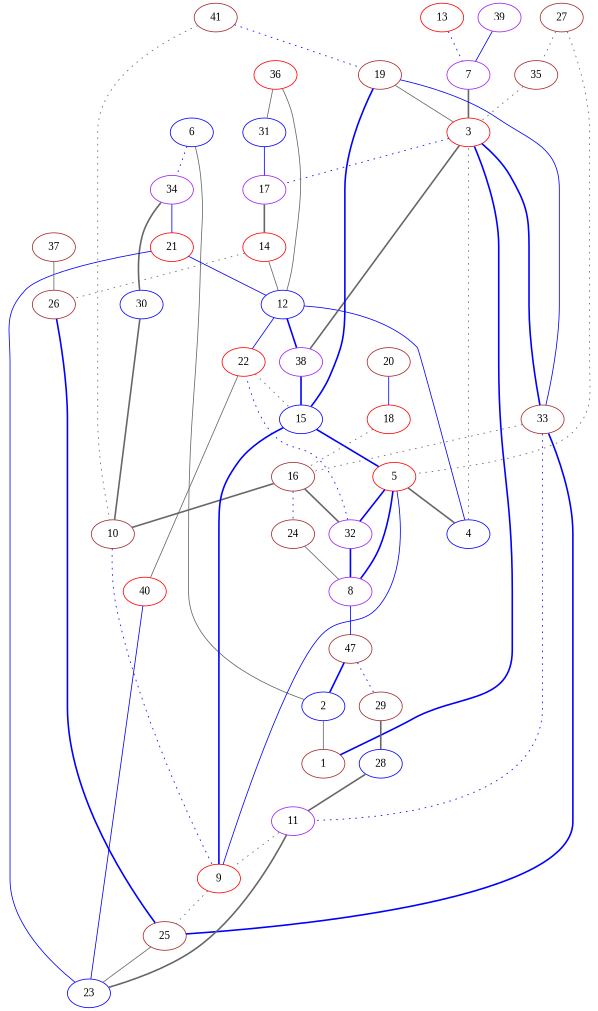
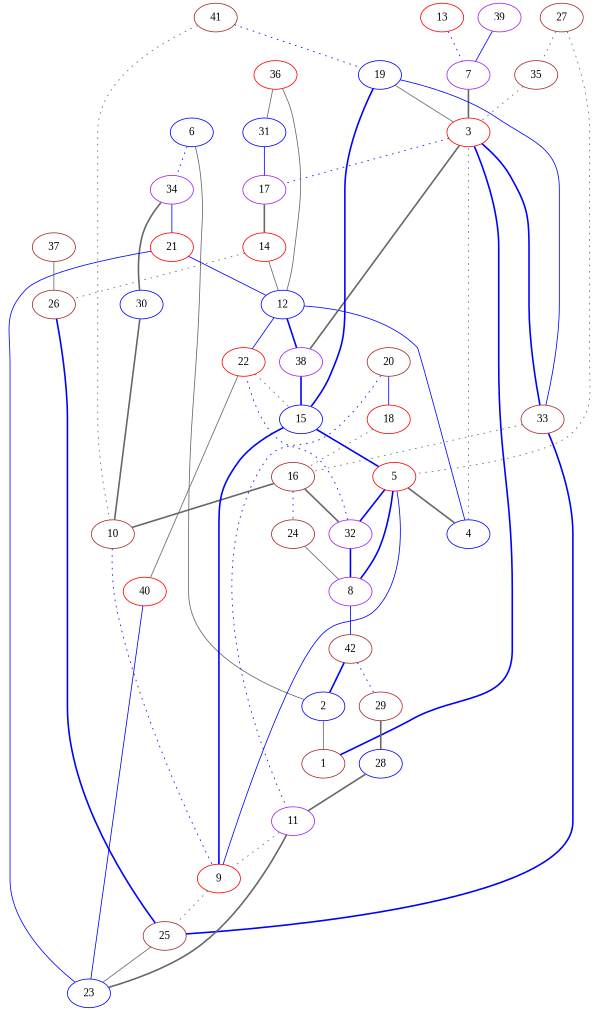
  graph {
    fontname="Liberation Serif"
    node [color=brown fontname="Liberation Serif"]
    edge [color=blue fontname="Liberation Serif" style=bold]
    2 [color=blue]
    1
    3 [color=red]
    17 [color=purple]
    33
    14 [color=red]
    25
    11 [color=purple]
    16
    4 [color=blue]
    5 [color=red]
    32 [color=purple]
    8 [color=purple]
    22 [color=red]
    6 [color=blue]
    34 [color=purple]
    21 [color=red]
    30 [color=blue]
    7 [color=purple]
-   42 [label=47]
+   42
    29
    9 [color=red]
    15 [color=blue]
    23 [color=blue]
    10
    12 [color=blue]
    38 [color=purple]
    40 [color=red]
    13 [color=red]
    26
    24
    18 [color=red]
-   19
+   19 [color=blue]
    20
    27
    35
    28 [color=blue]
    31 [color=blue]
    36 [color=red]
    37
    39 [color=purple]
    41
    2 -- 1 [color=gray40 style=solid]
    3 -- 1
    3 -- 17 [style=dotted]
    3 -- 33
    17 -- 14 [color=gray40]
    33 -- 25
-   33 -- 11 [style=dotted]
+   20 -- 11 [style=dotted]
    33 -- 16 [color=gray40 style=dotted]
    14 -- 12 [color=gray40 style=solid]
    14 -- 26 [color=gray40 style=dotted]
    25 -- 23 [color=gray40 style=solid]
    11 -- 9 [color=gray40 style=dotted]
    16 -- 32 [color=gray40]
    16 -- 10 [color=gray40]
    16 -- 24 [style=dotted]
    4 -- 3 [color=gray40 style=dotted]
    5 -- 4 [color=gray40]
    5 -- 32
    32 -- 8
    32 -- 22 [style=dotted]
    8 -- 5
    8 -- 42 [style=solid]
    22 -- 15 [color=gray40 style=dotted]
    22 -- 40 [color=gray40 style=solid]
    6 -- 2 [color=gray40 style=solid]
    6 -- 34 [style=dotted]
    34 -- 21 [style=solid]
    34 -- 30 [color=gray40]
    21 -- 23 [style=solid]
    21 -- 12 [style=solid]
    30 -- 10 [color=gray40]
    7 -- 3 [color=gray40]
    42 -- 2
    42 -- 29 [style=dotted]
    29 -- 28 [color=gray40]
    9 -- 25 [color=gray40 style=dotted]
    9 -- 5 [style=solid]
    9 -- 15
    15 -- 5
    23 -- 11 [color=gray40]
    10 -- 9 [style=dotted]
    12 -- 4 [style=solid]
    12 -- 22 [style=solid]
    12 -- 38
    38 -- 3 [color=gray40]
    38 -- 15
    40 -- 23 [style=solid]
    13 -- 7 [style=dotted]
    26 -- 25
    24 -- 8 [color=gray40 style=solid]
    18 -- 16 [color=gray40 style=dotted]
    19 -- 3 [color=gray40 style=solid]
    19 -- 33 [style=solid]
    19 -- 15
    20 -- 18 [style=solid]
    27 -- 5 [color=gray40 style=dotted]
    27 -- 35 [color=gray40 style=dotted]
    35 -- 3 [color=gray40 style=dotted]
    28 -- 11 [color=gray40]
    31 -- 17 [style=solid]
    36 -- 12 [color=gray40 style=solid]
    36 -- 31 [color=gray40 style=solid]
    37 -- 26 [color=gray40 style=solid]
    39 -- 7 [style=solid]
    41 -- 10 [color=gray40 style=dotted]
    41 -- 19 [style=dotted]
  }
